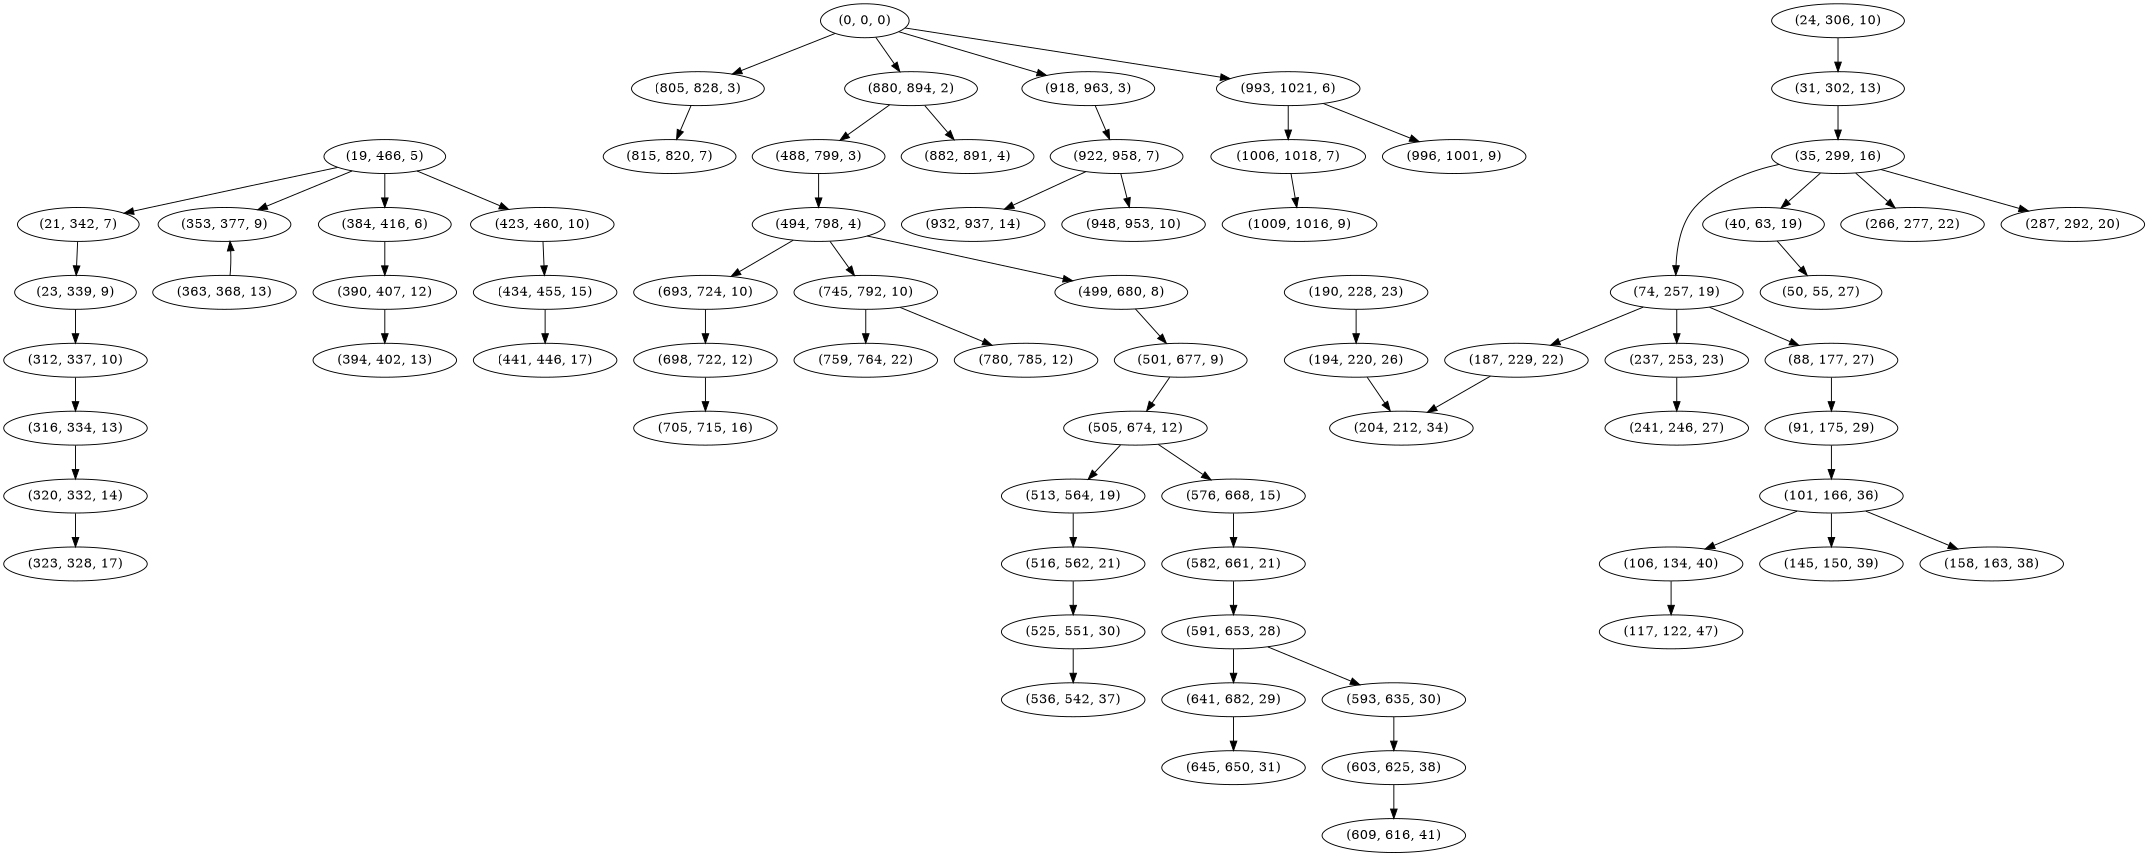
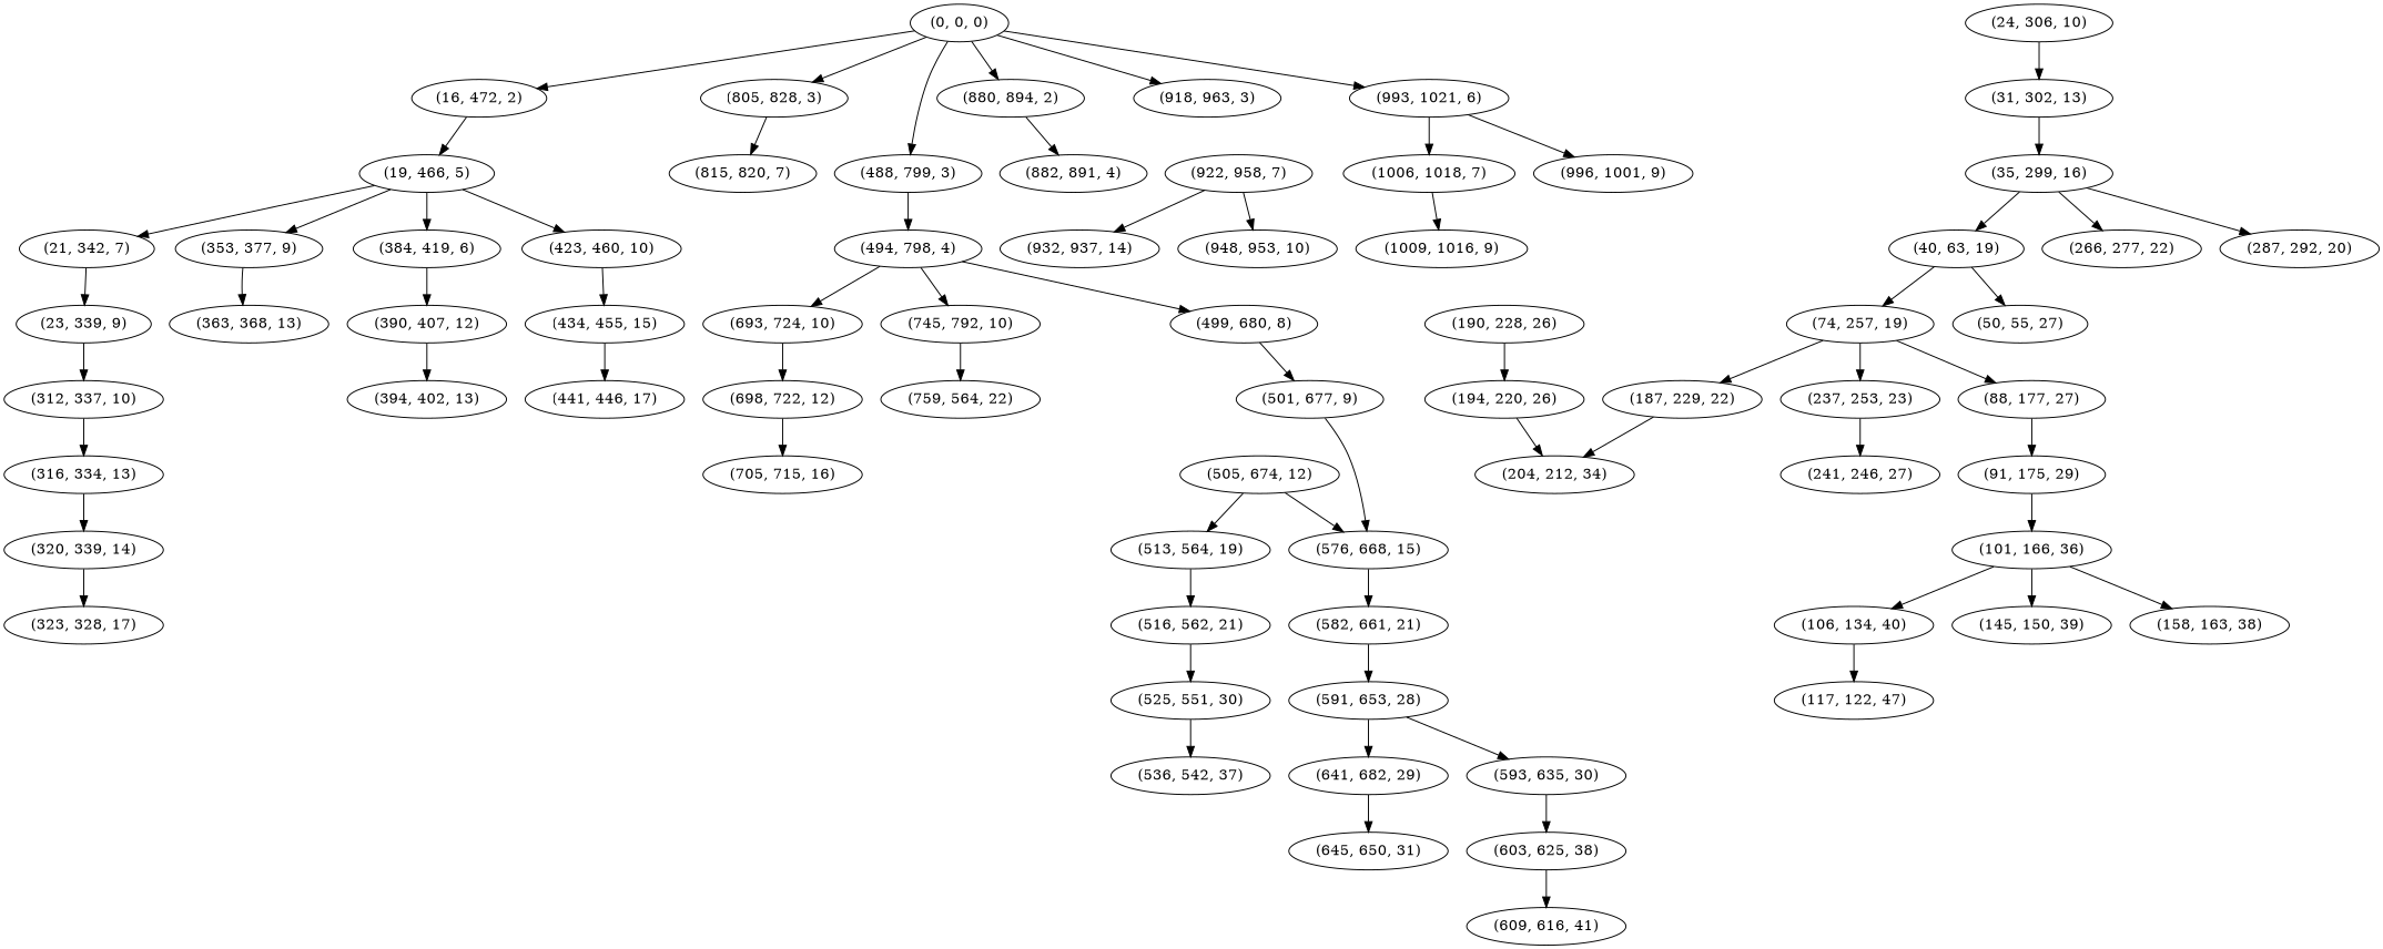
  digraph {
    "(0, 0, 0)"
+   "(16, 472, 2)"
    "(488, 799, 3)"
    "(805, 828, 3)"
    "(880, 894, 2)"
    "(918, 963, 3)"
    "(993, 1021, 6)"
    "(19, 466, 5)"
    "(494, 798, 4)"
    "(815, 820, 7)"
    "(882, 891, 4)"
    "(922, 958, 7)"
    "(996, 1001, 9)"
    "(1006, 1018, 7)"
    "(21, 342, 7)"
    "(353, 377, 9)"
-   "(384, 416, 6)"
+   "(384, 416, 6)" [label="(384, 419, 6)"]
    "(423, 460, 10)"
    "(23, 339, 9)"
    "(363, 368, 13)"
    "(390, 407, 12)"
    "(434, 455, 15)"
    "(312, 337, 10)"
    "(24, 306, 10)"
    "(31, 302, 13)"
    "(316, 334, 13)"
    "(35, 299, 16)"
    "(40, 63, 19)"
    "(74, 257, 19)"
    "(266, 277, 22)"
    "(287, 292, 20)"
    "(50, 55, 27)"
    "(88, 177, 27)"
    "(187, 229, 22)"
    "(237, 253, 23)"
    "(91, 175, 29)"
    "(204, 212, 34)"
    "(241, 246, 27)"
    "(101, 166, 36)"
    "(106, 134, 40)"
    "(145, 150, 39)"
    "(158, 163, 38)"
    "(117, 122, 47)"
-   "(190, 228, 23)"
+   "(190, 228, 23)" [label="(190, 228, 26)"]
    "(194, 220, 26)"
-   "(320, 332, 14)"
+   "(320, 332, 14)" [label="(320, 339, 14)"]
    "(323, 328, 17)"
    "(394, 402, 13)"
    "(441, 446, 17)"
    "(499, 680, 8)"
    "(693, 724, 10)"
    "(745, 792, 10)"
    "(501, 677, 9)"
    "(698, 722, 12)"
-   "(759, 764, 22)"
-   "(780, 785, 12)"
+   "(759, 764, 22)" [label="(759, 564, 22)"]
    "(505, 674, 12)"
    "(513, 564, 19)"
    "(576, 668, 15)"
    "(516, 562, 21)"
    "(582, 661, 21)"
    "(525, 551, 30)"
    "(536, 542, 37)"
    "(591, 653, 28)"
    "(593, 635, 30)"
    n66 [label="(641, 682, 29)"]
    "(603, 625, 38)"
    "(645, 650, 31)"
    "(609, 616, 41)"
    "(705, 715, 16)"
    "(932, 937, 14)"
    "(948, 953, 10)"
    "(1009, 1016, 9)"
-   "(880, 894, 2)" -> "(488, 799, 3)"
+   "(0, 0, 0)" -> "(16, 472, 2)"
+   "(0, 0, 0)" -> "(488, 799, 3)"
    "(0, 0, 0)" -> "(805, 828, 3)"
    "(0, 0, 0)" -> "(880, 894, 2)"
    "(0, 0, 0)" -> "(918, 963, 3)"
    "(0, 0, 0)" -> "(993, 1021, 6)"
+   "(16, 472, 2)" -> "(19, 466, 5)"
    "(488, 799, 3)" -> "(494, 798, 4)"
    "(805, 828, 3)" -> "(815, 820, 7)"
    "(880, 894, 2)" -> "(882, 891, 4)"
-   "(918, 963, 3)" -> "(922, 958, 7)"
    "(993, 1021, 6)" -> "(996, 1001, 9)"
    "(993, 1021, 6)" -> "(1006, 1018, 7)"
    "(19, 466, 5)" -> "(21, 342, 7)"
    "(19, 466, 5)" -> "(353, 377, 9)"
    "(19, 466, 5)" -> "(384, 416, 6)"
    "(19, 466, 5)" -> "(423, 460, 10)"
    "(494, 798, 4)" -> "(499, 680, 8)"
    "(494, 798, 4)" -> "(693, 724, 10)"
    "(494, 798, 4)" -> "(745, 792, 10)"
    "(922, 958, 7)" -> "(932, 937, 14)"
    "(922, 958, 7)" -> "(948, 953, 10)"
    "(1006, 1018, 7)" -> "(1009, 1016, 9)"
    "(21, 342, 7)" -> "(23, 339, 9)"
-   "(363, 368, 13)" -> "(353, 377, 9)"
+   "(353, 377, 9)" -> "(363, 368, 13)"
    "(384, 416, 6)" -> "(390, 407, 12)"
    "(423, 460, 10)" -> "(434, 455, 15)"
    "(23, 339, 9)" -> "(312, 337, 10)"
    "(390, 407, 12)" -> "(394, 402, 13)"
    "(434, 455, 15)" -> "(441, 446, 17)"
    "(312, 337, 10)" -> "(316, 334, 13)"
    "(24, 306, 10)" -> "(31, 302, 13)"
    "(31, 302, 13)" -> "(35, 299, 16)"
    "(316, 334, 13)" -> "(320, 332, 14)"
    "(35, 299, 16)" -> "(40, 63, 19)"
-   "(35, 299, 16)" -> "(74, 257, 19)"
+   "(40, 63, 19)" -> "(74, 257, 19)"
    "(35, 299, 16)" -> "(266, 277, 22)"
    "(35, 299, 16)" -> "(287, 292, 20)"
    "(40, 63, 19)" -> "(50, 55, 27)"
    "(74, 257, 19)" -> "(88, 177, 27)"
    "(74, 257, 19)" -> "(187, 229, 22)"
    "(74, 257, 19)" -> "(237, 253, 23)"
    "(88, 177, 27)" -> "(91, 175, 29)"
    "(187, 229, 22)" -> "(204, 212, 34)"
    "(237, 253, 23)" -> "(241, 246, 27)"
    "(91, 175, 29)" -> "(101, 166, 36)"
    "(101, 166, 36)" -> "(106, 134, 40)"
    "(101, 166, 36)" -> "(145, 150, 39)"
    "(101, 166, 36)" -> "(158, 163, 38)"
    "(106, 134, 40)" -> "(117, 122, 47)"
    "(190, 228, 23)" -> "(194, 220, 26)"
    "(194, 220, 26)" -> "(204, 212, 34)"
    "(320, 332, 14)" -> "(323, 328, 17)"
    "(499, 680, 8)" -> "(501, 677, 9)"
    "(693, 724, 10)" -> "(698, 722, 12)"
    "(745, 792, 10)" -> "(759, 764, 22)"
-   "(745, 792, 10)" -> "(780, 785, 12)"
-   "(501, 677, 9)" -> "(505, 674, 12)"
+   "(501, 677, 9)" -> "(576, 668, 15)"
    "(698, 722, 12)" -> "(705, 715, 16)"
    "(505, 674, 12)" -> "(513, 564, 19)"
    "(505, 674, 12)" -> "(576, 668, 15)"
    "(513, 564, 19)" -> "(516, 562, 21)"
    "(576, 668, 15)" -> "(582, 661, 21)"
    "(516, 562, 21)" -> "(525, 551, 30)"
    "(582, 661, 21)" -> "(591, 653, 28)"
    "(525, 551, 30)" -> "(536, 542, 37)"
    "(591, 653, 28)" -> "(593, 635, 30)"
    "(591, 653, 28)" -> n66
    "(593, 635, 30)" -> "(603, 625, 38)"
    n66 -> "(645, 650, 31)"
    "(603, 625, 38)" -> "(609, 616, 41)"
  }
